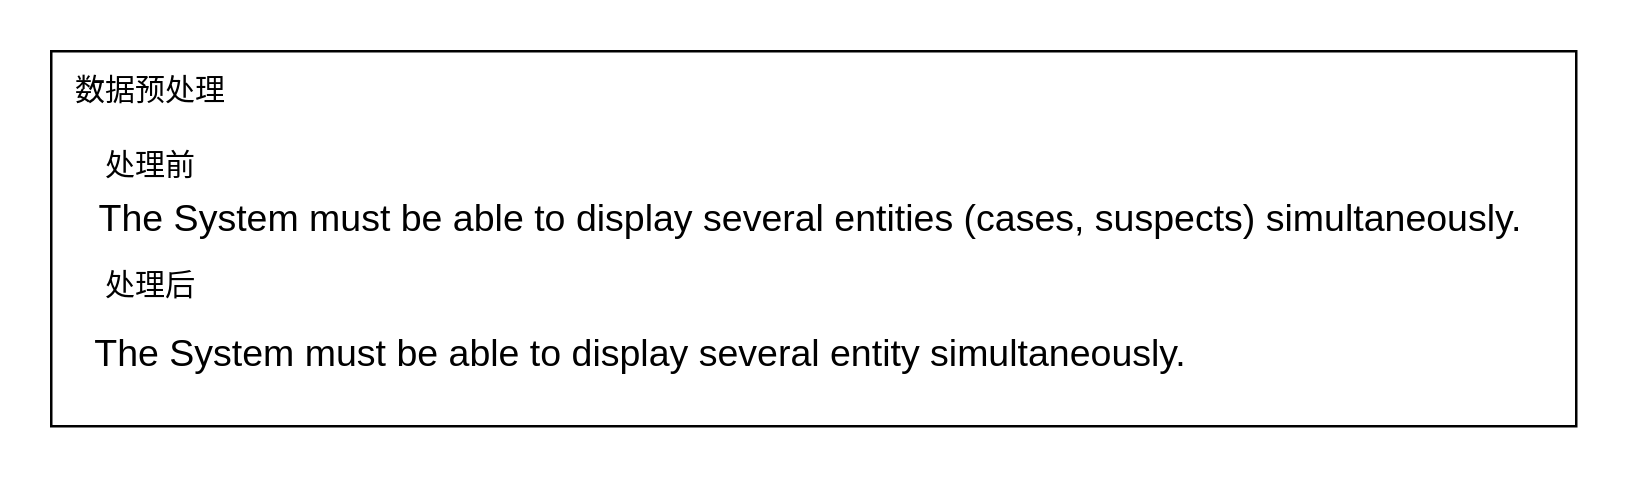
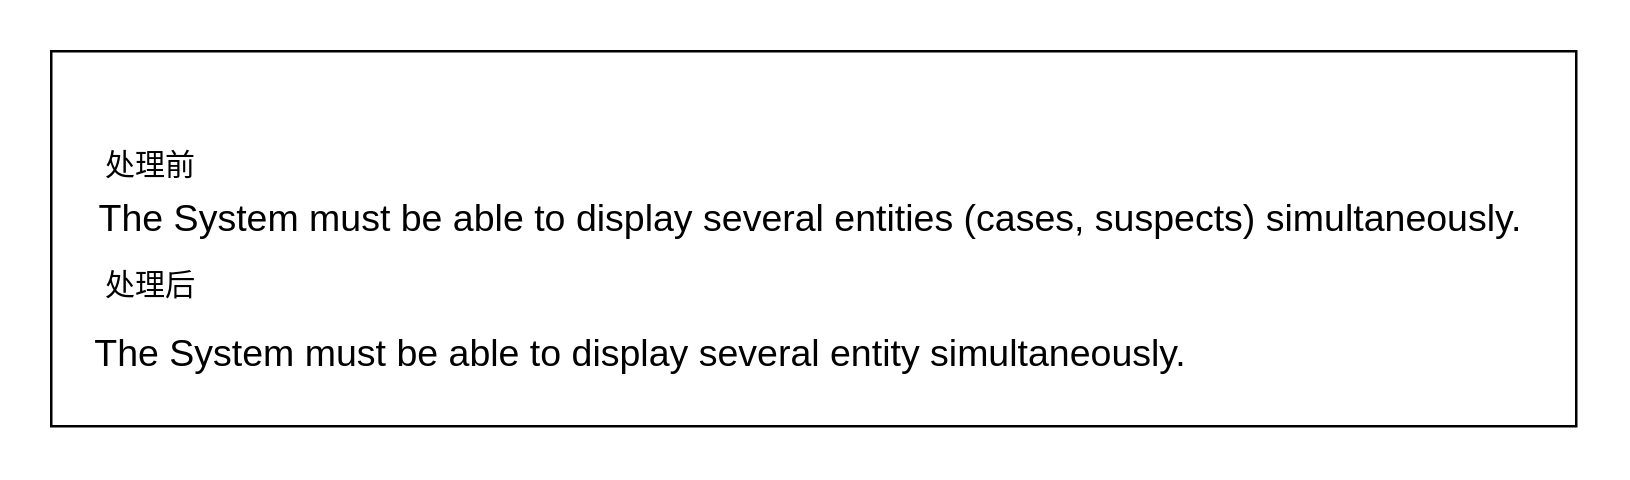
  <mxCell id="0" />
  <mxCell id="1" parent="0" />
  <mxCell id="2" value="" style="rounded=0;" vertex="1" parent="1"><mxGeometry x="20" y="20" width="610" height="150" as="geometry" /></mxCell>
- <mxCell id="3" value="数据预处理" style="text;align=center;verticalAlign=middle;resizable=0;points=[];autosize=1;strokeColor=none;fillColor=none;" vertex="1" parent="1"><mxGeometry x="20" y="20" width="80" height="30" as="geometry" /></mxCell>
  <mxCell id="4" value="处理前" style="text;align=center;verticalAlign=middle;resizable=0;points=[];autosize=1;strokeColor=none;fillColor=none;" vertex="1" parent="1"><mxGeometry x="30" y="50" width="60" height="30" as="geometry" /></mxCell>
  <mxCell id="5" value="处理后" style="text;align=center;verticalAlign=middle;resizable=0;points=[];autosize=1;strokeColor=none;fillColor=none;" vertex="1" parent="1"><mxGeometry x="30" y="98" width="60" height="30" as="geometry" /></mxCell>
  <mxCell id="6" value="The System must be able to display several entity simultaneously." style="text;align=center;verticalAlign=middle;resizable=0;points=[];autosize=1;strokeColor=none;fillColor=none;fontSize=15;" vertex="1" parent="1"><mxGeometry x="26" y="125" width="460" height="30" as="geometry" /></mxCell>
  <mxCell id="7" value="The System must be able to display several entities (cases, suspects) simultaneously." style="text;align=center;verticalAlign=middle;resizable=0;points=[];autosize=1;strokeColor=none;fillColor=none;fontSize=15;" vertex="1" parent="1"><mxGeometry x="29" y="71" width="590" height="30" as="geometry" /></mxCell>
